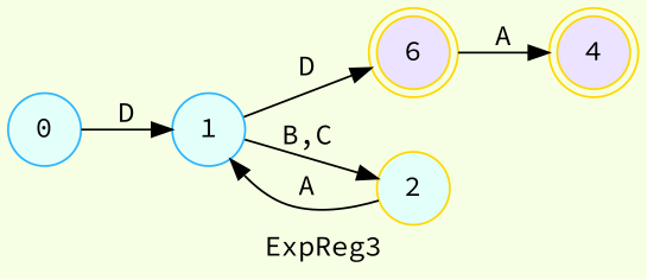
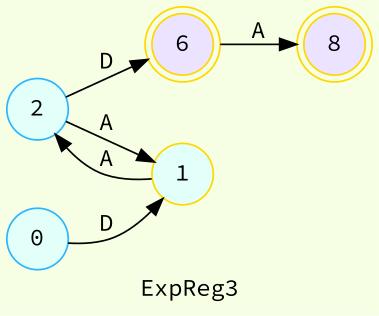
  digraph {
    bgcolor="#F6FFE3"
    fontname="Source Code Pro"
    label=ExpReg3
    rankdir=LR
    node [color="#2CB5FF" fillcolor="#E3FFFA" fontname="Source Code Pro" shape=circle style=filled]
    edge [fontname="Source Code Pro"]
    n1 [color=gold fillcolor="#EBE3FF" label=6 shape=doublecircle]
-   4 [color=gold fillcolor="#EBE3FF" shape=doublecircle]
+   4 [color=gold fillcolor="#EBE3FF" shape=doublecircle label=8]
    0
-   1
-   2 [color=gold]
+   1 [color=gold]
+   2
    n1 -> 4 [label=A]
    0 -> 1 [label=D]
-   1 -> 2 [label="B,C"]
-   1 -> n1 [label=D]
+   1 -> 2 [label=A]
+   2 -> n1 [label=D]
    2 -> 1 [label=A]
  }
